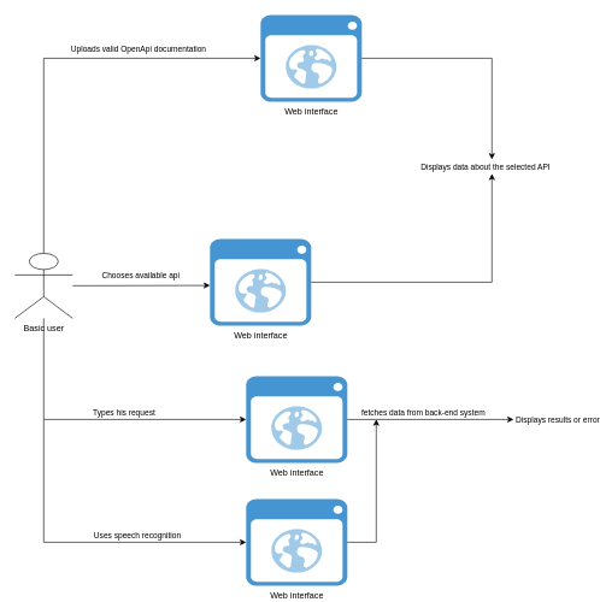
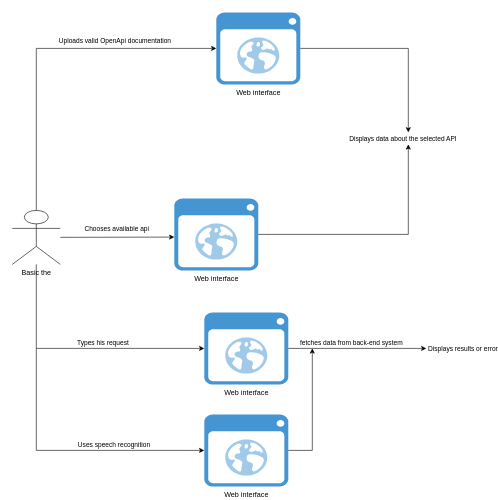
  <mxCell id="0" />
  <mxCell id="1" parent="0" />
- <mxCell id="2" value="Basic user" style="shape=umlActor;verticalLabelPosition=bottom;verticalAlign=top;html=1;outlineConnect=0;" vertex="1" parent="1"><mxGeometry x="20" y="350" width="80" height="90" as="geometry" /></mxCell>
+ <mxCell id="2" value="Basic the" style="shape=umlActor;verticalLabelPosition=bottom;verticalAlign=top;html=1;outlineConnect=0;" vertex="1" parent="1"><mxGeometry x="20" y="350" width="80" height="90" as="geometry" /></mxCell>
  <mxCell id="3" value="" style="endArrow=classic;html=1;rounded=0;" edge="1" parent="1" source="2"><mxGeometry width="50" height="50" relative="1" as="geometry"><mxPoint x="120" y="394.5" as="sourcePoint" /><mxPoint x="290" y="394.5" as="targetPoint" /></mxGeometry></mxCell>
  <mxCell id="4" value="Chooses available api" style="edgeLabel;html=1;align=center;verticalAlign=middle;resizable=0;points=[];" vertex="1" connectable="0" parent="3"><mxGeometry x="0.4" y="1" relative="1" as="geometry"><mxPoint x="-39" y="-13" as="offset" /></mxGeometry></mxCell>
  <mxCell id="5" value="Web interface" style="shadow=0;dashed=0;html=1;strokeColor=none;fillColor=#4495D1;labelPosition=center;verticalLabelPosition=bottom;verticalAlign=top;align=center;outlineConnect=0;shape=mxgraph.veeam.2d.web_ui;" vertex="1" parent="1"><mxGeometry x="290" y="330" width="140" height="120" as="geometry" /></mxCell>
  <mxCell id="6" value="" style="endArrow=classic;html=1;rounded=0;" edge="1" parent="1" source="2"><mxGeometry width="50" height="50" relative="1" as="geometry"><mxPoint x="100" y="690" as="sourcePoint" /><mxPoint x="340" y="580" as="targetPoint" /><Array as="points"><mxPoint x="60" y="580" /></Array></mxGeometry></mxCell>
  <mxCell id="7" value="Types his request" style="edgeLabel;html=1;align=center;verticalAlign=middle;resizable=0;points=[];" vertex="1" connectable="0" parent="6"><mxGeometry x="0.191" y="1" relative="1" as="geometry"><mxPoint y="-9" as="offset" /></mxGeometry></mxCell>
  <mxCell id="8" value="Web interface" style="shadow=0;dashed=0;html=1;strokeColor=none;fillColor=#4495D1;labelPosition=center;verticalLabelPosition=bottom;verticalAlign=top;align=center;outlineConnect=0;shape=mxgraph.veeam.2d.web_ui;" vertex="1" parent="1"><mxGeometry x="340" y="520" width="140" height="120" as="geometry" /></mxCell>
  <mxCell id="9" value="" style="endArrow=classic;html=1;rounded=0;" edge="1" parent="1" source="8"><mxGeometry width="50" height="50" relative="1" as="geometry"><mxPoint x="520" y="590" as="sourcePoint" /><mxPoint x="710" y="580" as="targetPoint" /></mxGeometry></mxCell>
  <mxCell id="10" value="fetches data from back-end system" style="edgeLabel;html=1;align=center;verticalAlign=middle;resizable=0;points=[];" vertex="1" connectable="0" parent="9"><mxGeometry x="-0.245" y="-1" relative="1" as="geometry"><mxPoint x="17" y="-11" as="offset" /></mxGeometry></mxCell>
  <mxCell id="11" value="" style="endArrow=classic;html=1;rounded=0;" edge="1" parent="1"><mxGeometry width="50" height="50" relative="1" as="geometry"><mxPoint x="60" y="580" as="sourcePoint" /><mxPoint x="340" y="750" as="targetPoint" /><Array as="points"><mxPoint x="60" y="750" /></Array></mxGeometry></mxCell>
  <mxCell id="12" value="Uses speech recognition&amp;nbsp;" style="edgeLabel;html=1;align=center;verticalAlign=middle;resizable=0;points=[];" vertex="1" connectable="0" parent="11"><mxGeometry x="0.191" y="1" relative="1" as="geometry"><mxPoint x="32" y="-9" as="offset" /></mxGeometry></mxCell>
  <mxCell id="13" value="Web interface" style="shadow=0;dashed=0;html=1;strokeColor=none;fillColor=#4495D1;labelPosition=center;verticalLabelPosition=bottom;verticalAlign=top;align=center;outlineConnect=0;shape=mxgraph.veeam.2d.web_ui;" vertex="1" parent="1"><mxGeometry x="340" y="690" width="140" height="120" as="geometry" /></mxCell>
  <mxCell id="14" value="" style="endArrow=classic;html=1;rounded=0;" edge="1" parent="1" source="13"><mxGeometry width="50" height="50" relative="1" as="geometry"><mxPoint x="510" y="740" as="sourcePoint" /><mxPoint x="520" y="580" as="targetPoint" /><Array as="points"><mxPoint x="520" y="750" /></Array></mxGeometry></mxCell>
  <mxCell id="15" value="" style="endArrow=classic;html=1;rounded=0;" edge="1" parent="1" source="2"><mxGeometry width="50" height="50" relative="1" as="geometry"><mxPoint x="60" y="290.413" as="sourcePoint" /><mxPoint x="360" y="80" as="targetPoint" /><Array as="points"><mxPoint x="60" y="80" /></Array></mxGeometry></mxCell>
  <mxCell id="16" value="Uploads valid OpenApi documentation" style="edgeLabel;html=1;align=center;verticalAlign=middle;resizable=0;points=[];" vertex="1" connectable="0" parent="15"><mxGeometry x="0.4" y="1" relative="1" as="geometry"><mxPoint x="1" y="-13" as="offset" /></mxGeometry></mxCell>
  <mxCell id="17" value="Web interface" style="shadow=0;dashed=0;html=1;strokeColor=none;fillColor=#4495D1;labelPosition=center;verticalLabelPosition=bottom;verticalAlign=top;align=center;outlineConnect=0;shape=mxgraph.veeam.2d.web_ui;" vertex="1" parent="1"><mxGeometry x="360" y="20" width="140" height="120" as="geometry" /></mxCell>
  <mxCell id="18" value="" style="endArrow=classic;html=1;rounded=0;" edge="1" parent="1" source="5"><mxGeometry width="50" height="50" relative="1" as="geometry"><mxPoint x="630" y="370" as="sourcePoint" /><mxPoint x="680" y="240" as="targetPoint" /><Array as="points"><mxPoint x="680" y="390" /></Array></mxGeometry></mxCell>
  <mxCell id="19" value="Displays data about the selected API" style="edgeLabel;html=1;align=center;verticalAlign=middle;resizable=0;points=[];" vertex="1" connectable="0" parent="18"><mxGeometry x="0.617" y="-2" relative="1" as="geometry"><mxPoint x="-12" y="-87" as="offset" /></mxGeometry></mxCell>
  <mxCell id="20" value="" style="endArrow=classic;html=1;rounded=0;" edge="1" parent="1"><mxGeometry width="50" height="50" relative="1" as="geometry"><mxPoint x="500" y="80" as="sourcePoint" /><mxPoint x="680" y="220" as="targetPoint" /><Array as="points"><mxPoint x="680" y="80" /></Array></mxGeometry></mxCell>
  <mxCell id="21" value="Displays results or error" style="edgeLabel;html=1;align=center;verticalAlign=middle;resizable=0;points=[];" vertex="1" connectable="0" parent="20"><mxGeometry x="0.617" y="-2" relative="1" as="geometry"><mxPoint x="92" y="421" as="offset" /></mxGeometry></mxCell>
